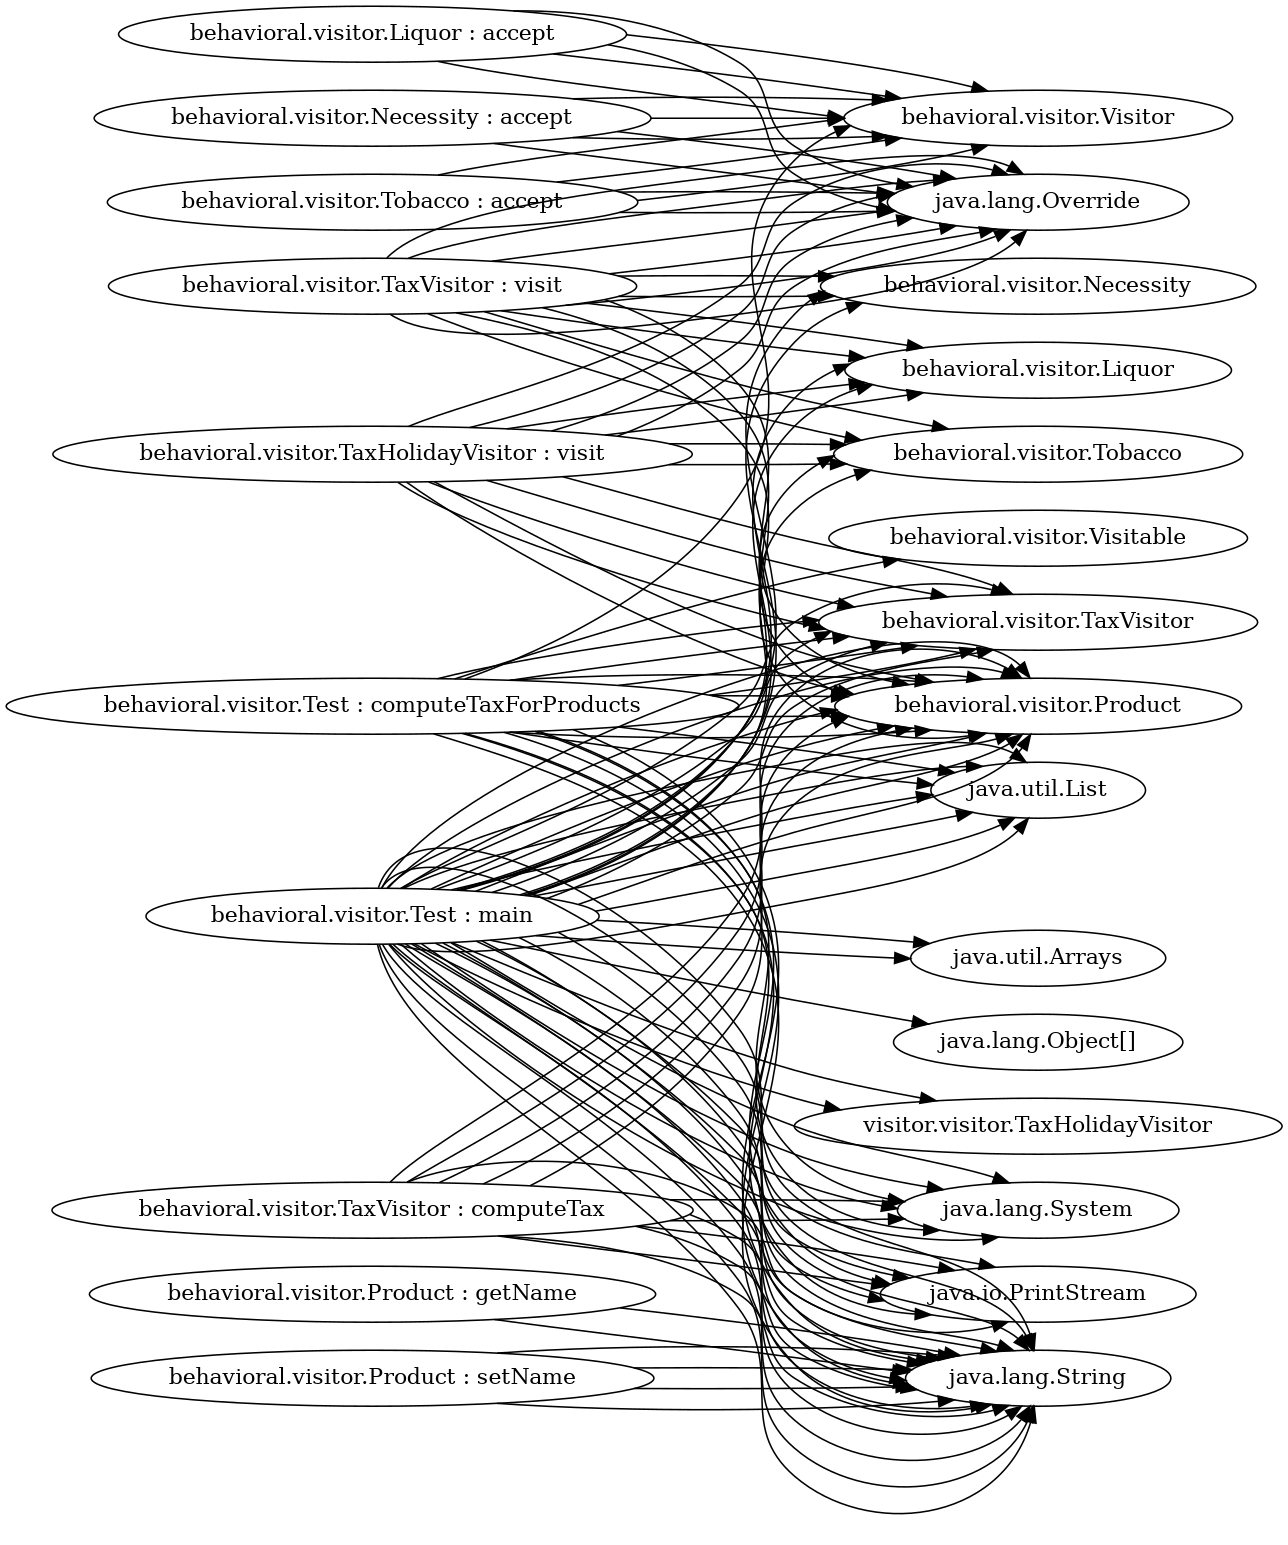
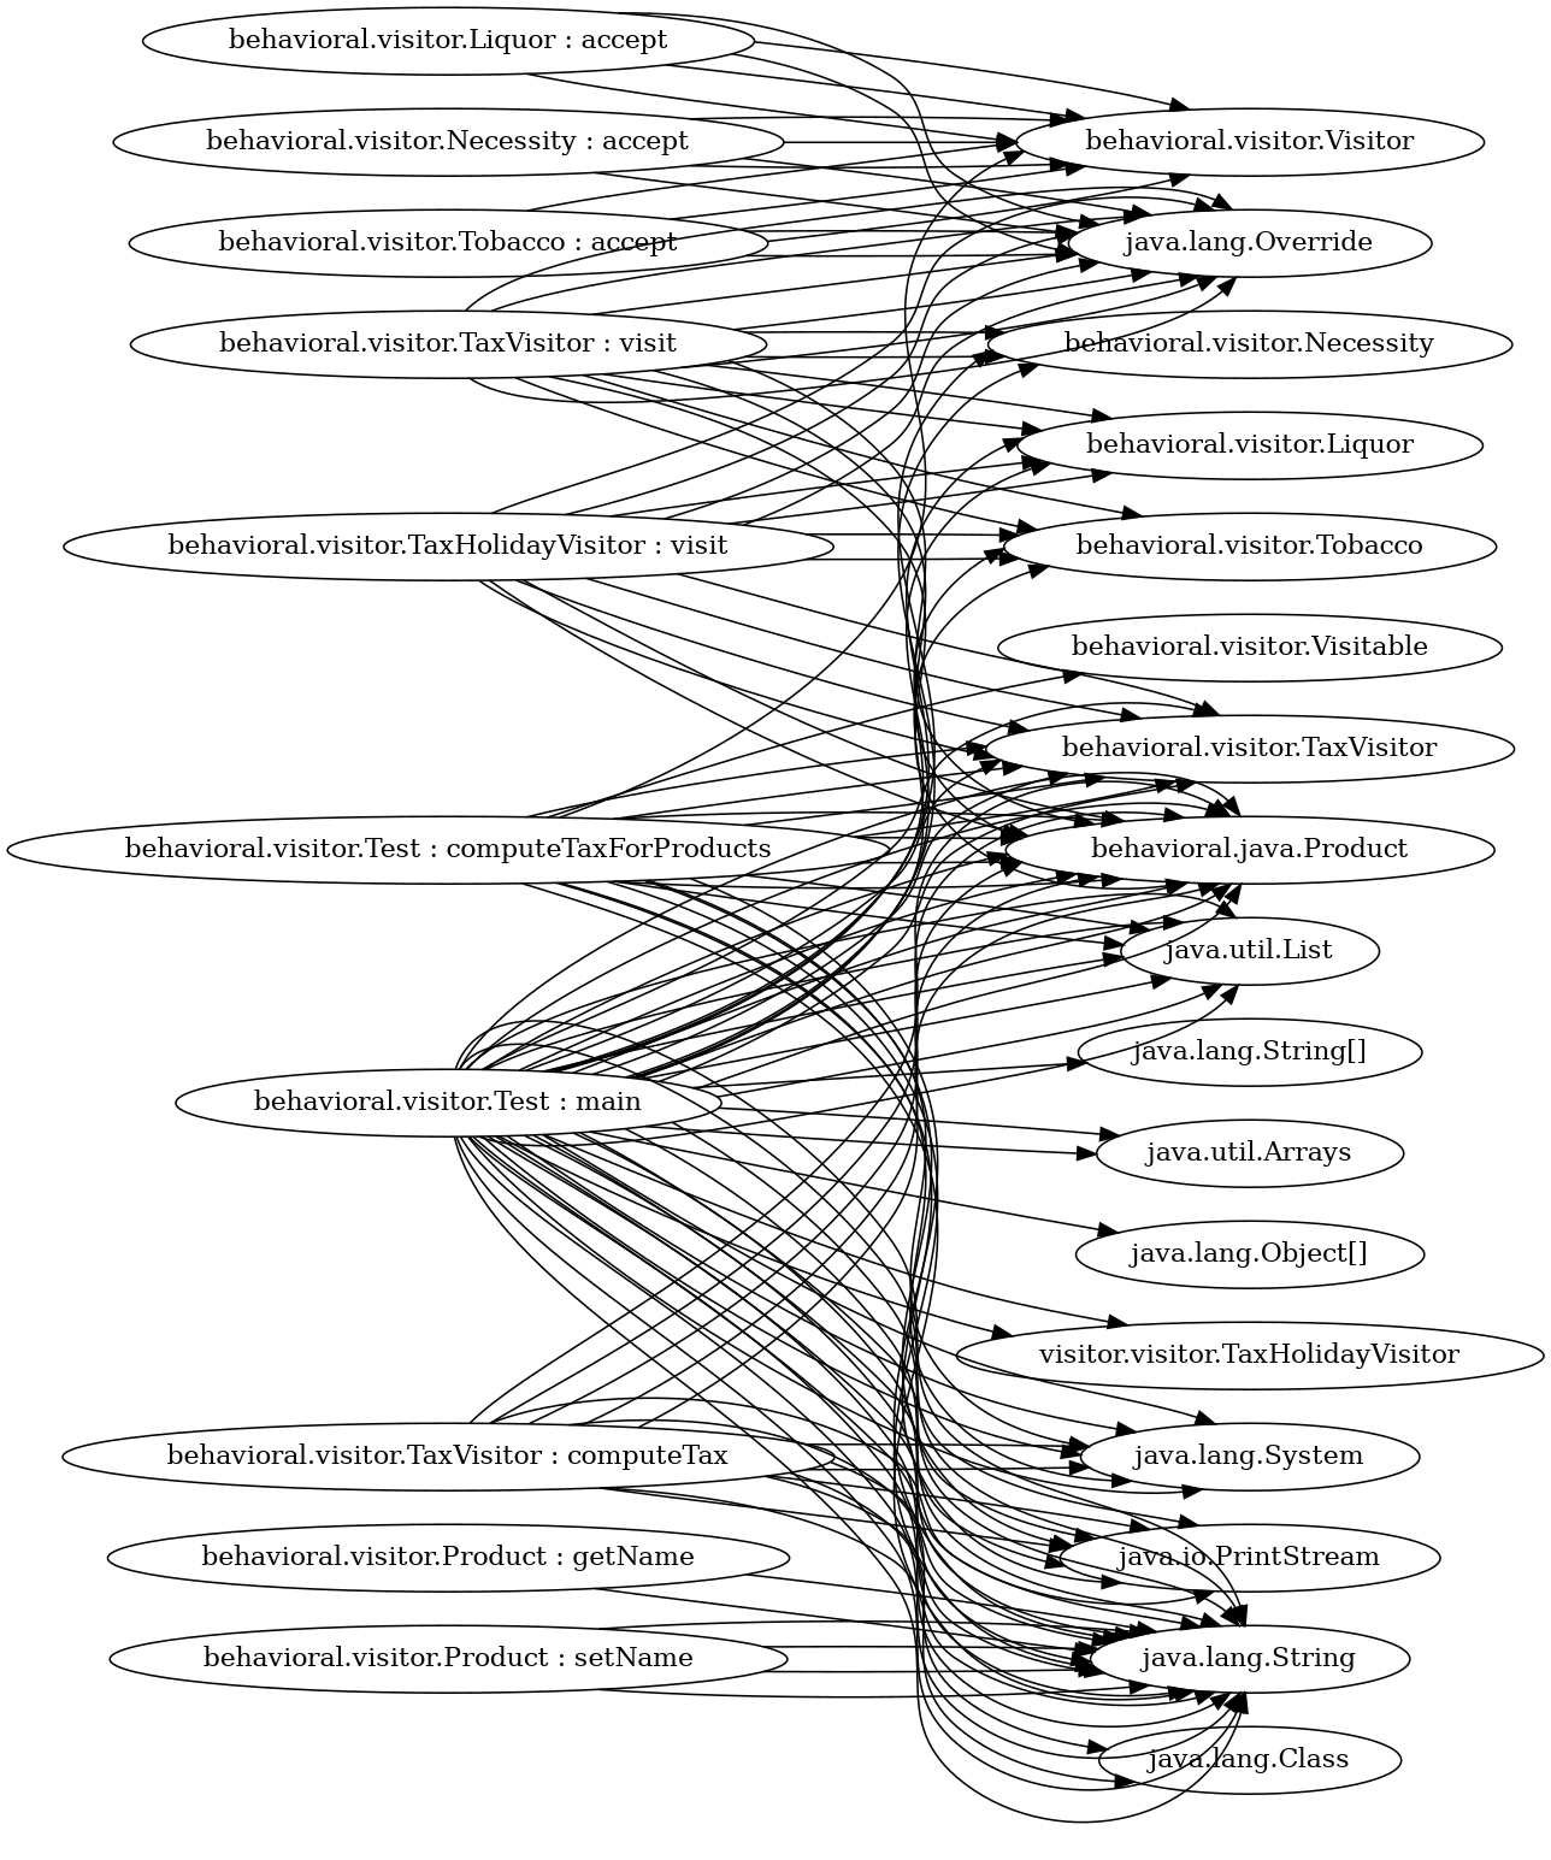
  digraph {
    rankdir=LR
    "behavioral.visitor.Liquor : accept"
    "java.lang.Override"
    "behavioral.visitor.Visitor"
    "behavioral.visitor.Necessity : accept"
    "behavioral.visitor.Product : getName"
    "java.lang.String"
    "behavioral.visitor.Product : setName"
    "behavioral.visitor.TaxHolidayVisitor : visit"
    "behavioral.visitor.Liquor"
    "behavioral.visitor.TaxVisitor"
-   "behavioral.visitor.Product"
+   "behavioral.visitor.Product" [label="behavioral.java.Product"]
    "behavioral.visitor.Tobacco"
    "behavioral.visitor.TaxVisitor : computeTax"
    "java.lang.System"
    "java.io.PrintStream"
+   "java.lang.Class"
    "behavioral.visitor.TaxVisitor : visit"
    "behavioral.visitor.Necessity"
    "behavioral.visitor.Test : computeTaxForProducts"
    "java.util.List"
    "behavioral.visitor.Visitable"
    "behavioral.visitor.Test : main"
+   "java.lang.String[]"
    "java.util.Arrays"
    "java.lang.Object[]"
    n26 [label="visitor.visitor.TaxHolidayVisitor"]
    "behavioral.visitor.Tobacco : accept"
    "behavioral.visitor.Liquor : accept" -> "java.lang.Override"
    "behavioral.visitor.Liquor : accept" -> "java.lang.Override"
    "behavioral.visitor.Liquor : accept" -> "behavioral.visitor.Visitor"
    "behavioral.visitor.Liquor : accept" -> "behavioral.visitor.Visitor"
    "behavioral.visitor.Liquor : accept" -> "behavioral.visitor.Visitor"
    "behavioral.visitor.Necessity : accept" -> "java.lang.Override"
    "behavioral.visitor.Necessity : accept" -> "java.lang.Override"
    "behavioral.visitor.Necessity : accept" -> "behavioral.visitor.Visitor"
    "behavioral.visitor.Necessity : accept" -> "behavioral.visitor.Visitor"
    "behavioral.visitor.Necessity : accept" -> "behavioral.visitor.Visitor"
    "behavioral.visitor.Product : getName" -> "java.lang.String"
    "behavioral.visitor.Product : getName" -> "java.lang.String"
    "behavioral.visitor.Product : setName" -> "java.lang.String"
    "behavioral.visitor.Product : setName" -> "java.lang.String"
    "behavioral.visitor.Product : setName" -> "java.lang.String"
    "behavioral.visitor.Product : setName" -> "java.lang.String"
    "behavioral.visitor.TaxHolidayVisitor : visit" -> "java.lang.Override"
    "behavioral.visitor.TaxHolidayVisitor : visit" -> "java.lang.Override"
    "behavioral.visitor.TaxHolidayVisitor : visit" -> "java.lang.Override"
    "behavioral.visitor.TaxHolidayVisitor : visit" -> "java.lang.Override"
    "behavioral.visitor.TaxHolidayVisitor : visit" -> "behavioral.visitor.Liquor"
    "behavioral.visitor.TaxHolidayVisitor : visit" -> "behavioral.visitor.Liquor"
    "behavioral.visitor.TaxHolidayVisitor : visit" -> "behavioral.visitor.TaxVisitor"
    "behavioral.visitor.TaxHolidayVisitor : visit" -> "behavioral.visitor.TaxVisitor"
    "behavioral.visitor.TaxHolidayVisitor : visit" -> "behavioral.visitor.TaxVisitor"
    "behavioral.visitor.TaxHolidayVisitor : visit" -> "behavioral.visitor.TaxVisitor"
    "behavioral.visitor.TaxHolidayVisitor : visit" -> "behavioral.visitor.Product"
    "behavioral.visitor.TaxHolidayVisitor : visit" -> "behavioral.visitor.Product"
    "behavioral.visitor.TaxHolidayVisitor : visit" -> "behavioral.visitor.Tobacco"
    "behavioral.visitor.TaxHolidayVisitor : visit" -> "behavioral.visitor.Tobacco"
    "behavioral.visitor.TaxVisitor : computeTax" -> "java.lang.String"
    "behavioral.visitor.TaxVisitor : computeTax" -> "java.lang.String"
    "behavioral.visitor.TaxVisitor : computeTax" -> "java.lang.String"
    "behavioral.visitor.TaxVisitor : computeTax" -> "java.lang.String"
    "behavioral.visitor.TaxVisitor : computeTax" -> "behavioral.visitor.Product"
    "behavioral.visitor.TaxVisitor : computeTax" -> "behavioral.visitor.Product"
    "behavioral.visitor.TaxVisitor : computeTax" -> "behavioral.visitor.Product"
    "behavioral.visitor.TaxVisitor : computeTax" -> "behavioral.visitor.Product"
    "behavioral.visitor.TaxVisitor : computeTax" -> "behavioral.visitor.Product"
    "behavioral.visitor.TaxVisitor : computeTax" -> "java.lang.System"
    "behavioral.visitor.TaxVisitor : computeTax" -> "java.lang.System"
    "behavioral.visitor.TaxVisitor : computeTax" -> "java.io.PrintStream"
    "behavioral.visitor.TaxVisitor : computeTax" -> "java.io.PrintStream"
+   "behavioral.visitor.TaxVisitor : computeTax" -> "java.lang.Class"
+   "behavioral.visitor.TaxVisitor : computeTax" -> "java.lang.Class"
    "behavioral.visitor.TaxVisitor : visit" -> "java.lang.Override"
    "behavioral.visitor.TaxVisitor : visit" -> "java.lang.Override"
    "behavioral.visitor.TaxVisitor : visit" -> "java.lang.Override"
    "behavioral.visitor.TaxVisitor : visit" -> "java.lang.Override"
    "behavioral.visitor.TaxVisitor : visit" -> "java.lang.Override"
    "behavioral.visitor.TaxVisitor : visit" -> "java.lang.Override"
    "behavioral.visitor.TaxVisitor : visit" -> "behavioral.visitor.Liquor"
    "behavioral.visitor.TaxVisitor : visit" -> "behavioral.visitor.Liquor"
    "behavioral.visitor.TaxVisitor : visit" -> "behavioral.visitor.Product"
    "behavioral.visitor.TaxVisitor : visit" -> "behavioral.visitor.Product"
    "behavioral.visitor.TaxVisitor : visit" -> "behavioral.visitor.Product"
    "behavioral.visitor.TaxVisitor : visit" -> "behavioral.visitor.Tobacco"
    "behavioral.visitor.TaxVisitor : visit" -> "behavioral.visitor.Tobacco"
    "behavioral.visitor.TaxVisitor : visit" -> "behavioral.visitor.Necessity"
    "behavioral.visitor.TaxVisitor : visit" -> "behavioral.visitor.Necessity"
    "behavioral.visitor.Test : computeTaxForProducts" -> "behavioral.visitor.Visitor"
    "behavioral.visitor.Test : computeTaxForProducts" -> "java.lang.String"
    "behavioral.visitor.Test : computeTaxForProducts" -> "java.lang.String"
    "behavioral.visitor.Test : computeTaxForProducts" -> "java.lang.String"
    "behavioral.visitor.Test : computeTaxForProducts" -> "behavioral.visitor.TaxVisitor"
    "behavioral.visitor.Test : computeTaxForProducts" -> "behavioral.visitor.TaxVisitor"
    "behavioral.visitor.Test : computeTaxForProducts" -> "behavioral.visitor.TaxVisitor"
    "behavioral.visitor.Test : computeTaxForProducts" -> "behavioral.visitor.TaxVisitor"
    "behavioral.visitor.Test : computeTaxForProducts" -> "behavioral.visitor.Product"
    "behavioral.visitor.Test : computeTaxForProducts" -> "behavioral.visitor.Product"
    "behavioral.visitor.Test : computeTaxForProducts" -> "behavioral.visitor.Product"
    "behavioral.visitor.Test : computeTaxForProducts" -> "behavioral.visitor.Product"
    "behavioral.visitor.Test : computeTaxForProducts" -> "java.lang.System"
    "behavioral.visitor.Test : computeTaxForProducts" -> "java.lang.System"
    "behavioral.visitor.Test : computeTaxForProducts" -> "java.io.PrintStream"
    "behavioral.visitor.Test : computeTaxForProducts" -> "java.io.PrintStream"
    "behavioral.visitor.Test : computeTaxForProducts" -> "java.util.List"
    "behavioral.visitor.Test : computeTaxForProducts" -> "java.util.List"
    "behavioral.visitor.Test : computeTaxForProducts" -> "behavioral.visitor.Visitable"
    "behavioral.visitor.Test : main" -> "java.lang.String"
    "behavioral.visitor.Test : main" -> "java.lang.String"
    "behavioral.visitor.Test : main" -> "java.lang.String"
    "behavioral.visitor.Test : main" -> "java.lang.String"
    "behavioral.visitor.Test : main" -> "java.lang.String"
    "behavioral.visitor.Test : main" -> "java.lang.String"
    "behavioral.visitor.Test : main" -> "java.lang.String"
    "behavioral.visitor.Test : main" -> "java.lang.String"
    "behavioral.visitor.Test : main" -> "java.lang.String"
    "behavioral.visitor.Test : main" -> "java.lang.String"
    "behavioral.visitor.Test : main" -> "java.lang.String"
    "behavioral.visitor.Test : main" -> "behavioral.visitor.Liquor"
    "behavioral.visitor.Test : main" -> "behavioral.visitor.Liquor"
    "behavioral.visitor.Test : main" -> "behavioral.visitor.TaxVisitor"
    "behavioral.visitor.Test : main" -> "behavioral.visitor.TaxVisitor"
    "behavioral.visitor.Test : main" -> "behavioral.visitor.TaxVisitor"
    "behavioral.visitor.Test : main" -> "behavioral.visitor.TaxVisitor"
    "behavioral.visitor.Test : main" -> "behavioral.visitor.Product"
    "behavioral.visitor.Test : main" -> "behavioral.visitor.Product"
    "behavioral.visitor.Test : main" -> "behavioral.visitor.Product"
    "behavioral.visitor.Test : main" -> "behavioral.visitor.Product"
    "behavioral.visitor.Test : main" -> "behavioral.visitor.Product"
    "behavioral.visitor.Test : main" -> "behavioral.visitor.Product"
    "behavioral.visitor.Test : main" -> "behavioral.visitor.Product"
    "behavioral.visitor.Test : main" -> "behavioral.visitor.Tobacco"
    "behavioral.visitor.Test : main" -> "behavioral.visitor.Tobacco"
    "behavioral.visitor.Test : main" -> "java.lang.System"
    "behavioral.visitor.Test : main" -> "java.lang.System"
    "behavioral.visitor.Test : main" -> "java.lang.System"
    "behavioral.visitor.Test : main" -> "java.lang.System"
    "behavioral.visitor.Test : main" -> "java.io.PrintStream"
    "behavioral.visitor.Test : main" -> "java.io.PrintStream"
    "behavioral.visitor.Test : main" -> "java.io.PrintStream"
    "behavioral.visitor.Test : main" -> "java.io.PrintStream"
    "behavioral.visitor.Test : main" -> "behavioral.visitor.Necessity"
    "behavioral.visitor.Test : main" -> "behavioral.visitor.Necessity"
    "behavioral.visitor.Test : main" -> "java.util.List"
    "behavioral.visitor.Test : main" -> "java.util.List"
    "behavioral.visitor.Test : main" -> "java.util.List"
    "behavioral.visitor.Test : main" -> "java.util.List"
    "behavioral.visitor.Test : main" -> "java.util.List"
    "behavioral.visitor.Test : main" -> "java.util.List"
+   "behavioral.visitor.Test : main" -> "java.lang.String[]"
    "behavioral.visitor.Test : main" -> "java.util.Arrays"
    "behavioral.visitor.Test : main" -> "java.util.Arrays"
    "behavioral.visitor.Test : main" -> "java.lang.Object[]"
    "behavioral.visitor.Test : main" -> n26
    "behavioral.visitor.Test : main" -> n26
    "behavioral.visitor.Tobacco : accept" -> "java.lang.Override"
    "behavioral.visitor.Tobacco : accept" -> "java.lang.Override"
    "behavioral.visitor.Tobacco : accept" -> "behavioral.visitor.Visitor"
    "behavioral.visitor.Tobacco : accept" -> "behavioral.visitor.Visitor"
    "behavioral.visitor.Tobacco : accept" -> "behavioral.visitor.Visitor"
  }
